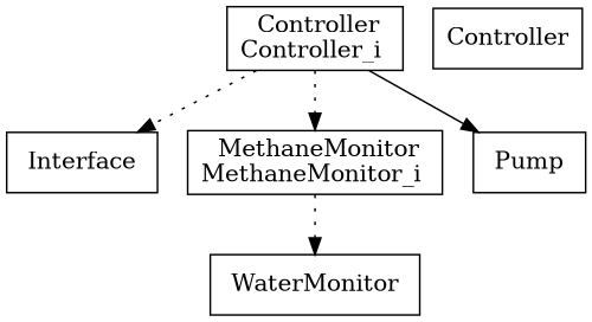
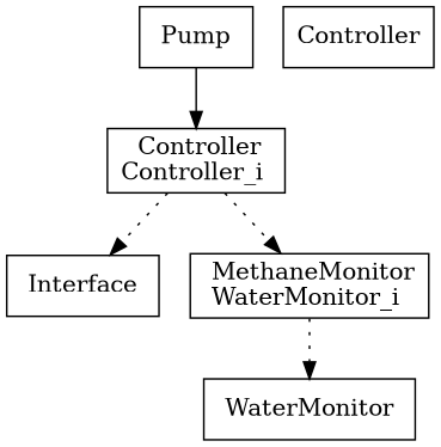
  digraph {
    node [shape=box]
    edge [style=dotted]
    n1 [label=" Controller\nController_i "]
    n2 [label=" Interface "]
-   n3 [label=" MethaneMonitor\nMethaneMonitor_i "]
+   n3 [label=" MethaneMonitor\nWaterMonitor_i "]
    n4 [label=" Pump "]
    n5 [label=" WaterMonitor "]
    n6 [label=Controller]
    n1 -> n2
    n1 -> n3
-   n1 -> n4 [style=""]
+   n4 -> n1 [style=""]
    n3 -> n5
  }
